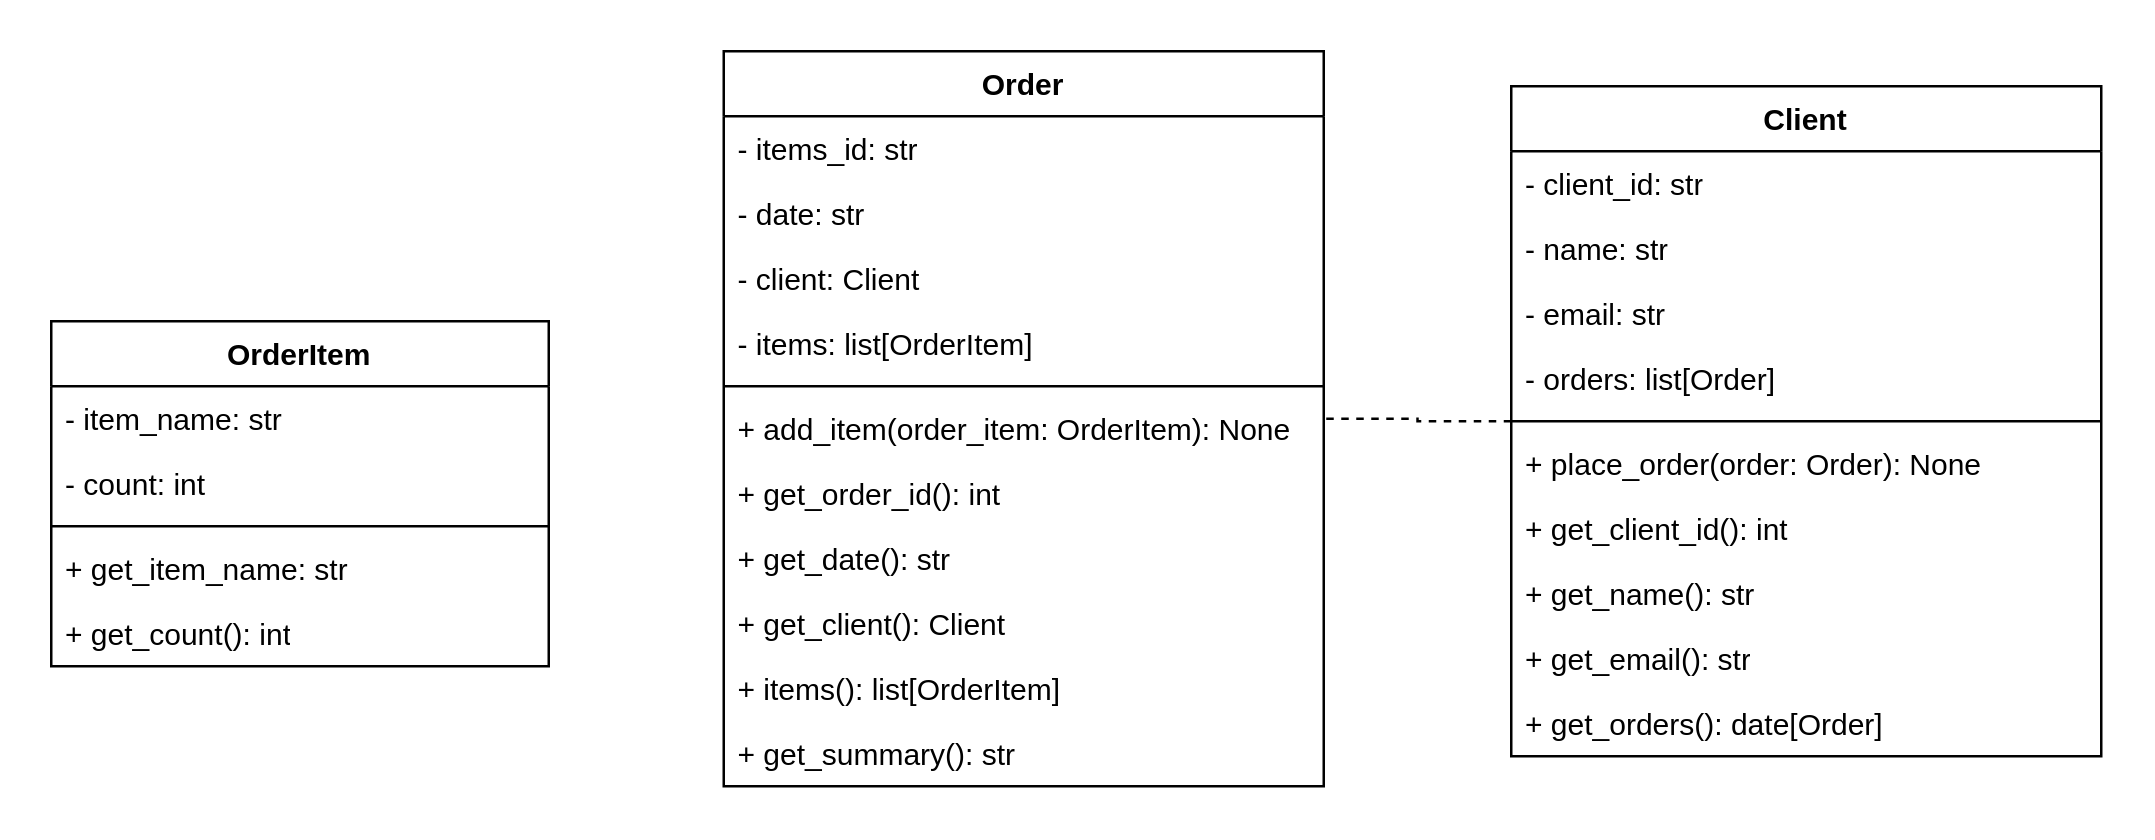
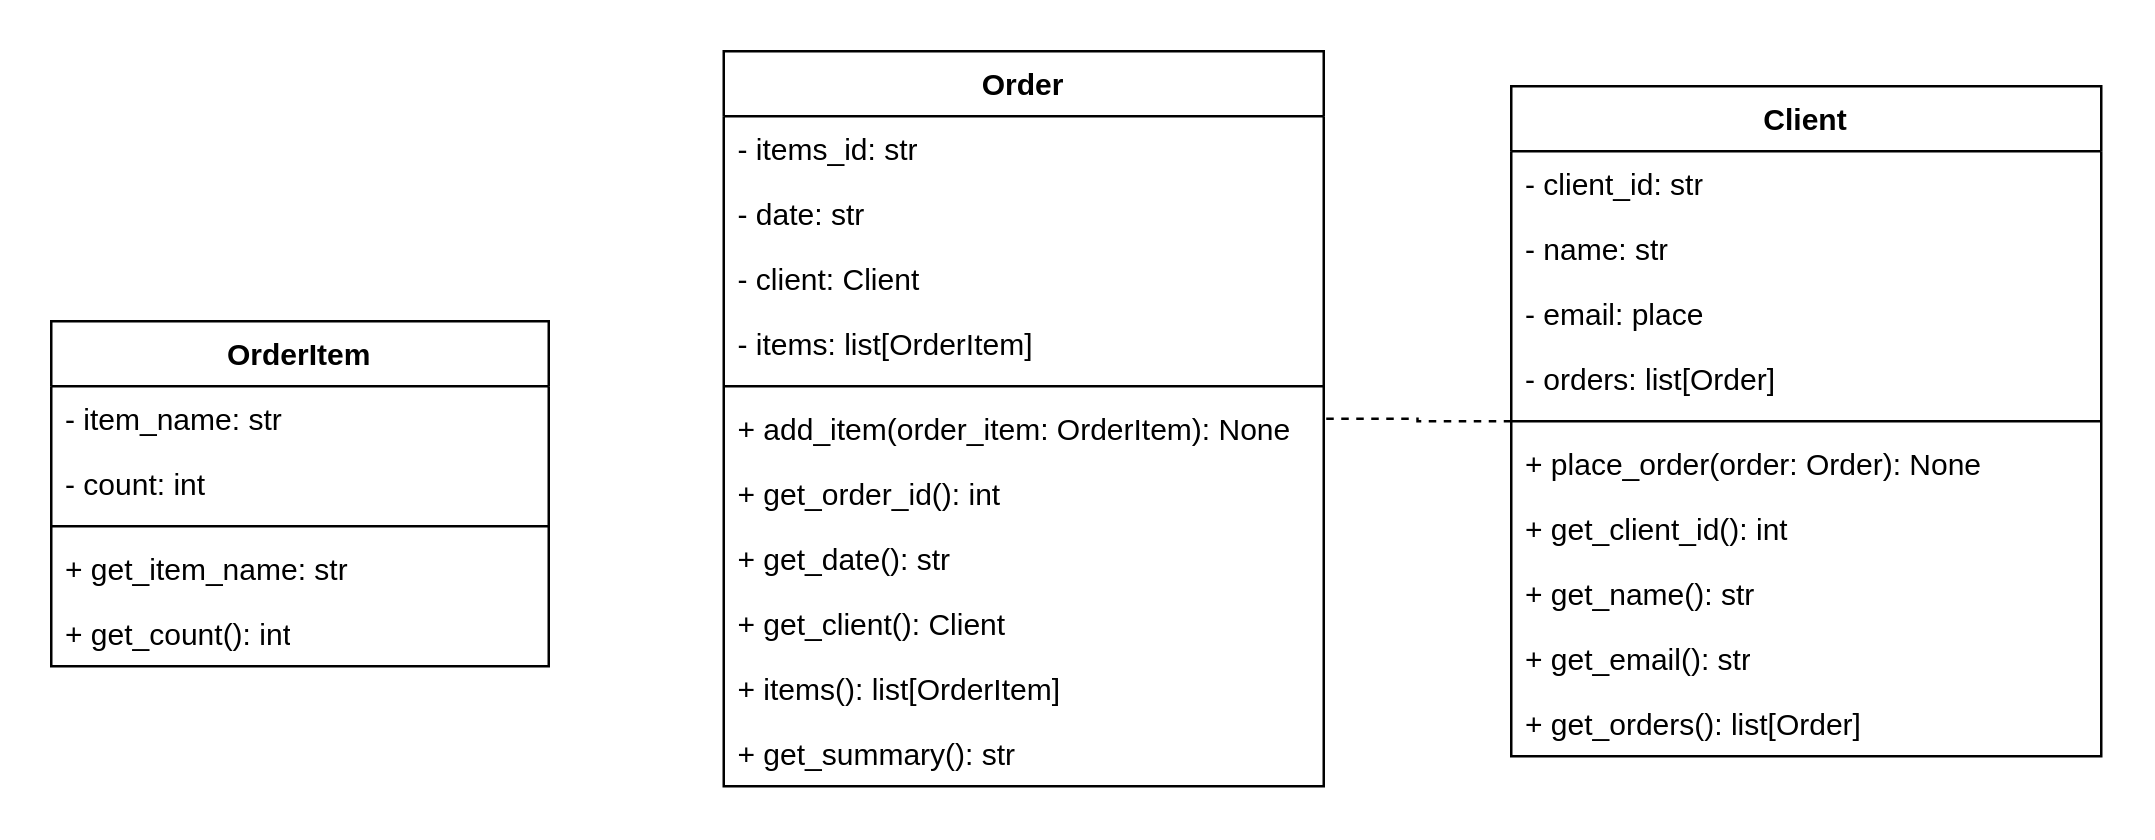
  <mxCell id="0" />
  <mxCell id="1" parent="0" />
  <mxCell id="2" value="Order" style="swimlane;fontStyle=1;align=center;verticalAlign=top;childLayout=stackLayout;horizontal=1;startSize=26;horizontalStack=0;resizeParent=1;resizeParentMax=0;resizeLast=0;collapsible=1;marginBottom=0;whiteSpace=wrap;html=1;" parent="1" vertex="1"><mxGeometry x="289" y="20" width="240" height="294" as="geometry" /></mxCell>
  <mxCell id="3" value="-&amp;nbsp;items_id: str" style="text;strokeColor=none;fillColor=none;align=left;verticalAlign=top;spacingLeft=4;spacingRight=4;overflow=hidden;rotatable=0;points=[[0,0.5],[1,0.5]];portConstraint=eastwest;whiteSpace=wrap;html=1;" parent="2" vertex="1"><mxGeometry y="26" width="240" height="26" as="geometry" /></mxCell>
  <mxCell id="4" value="- date: str" style="text;strokeColor=none;fillColor=none;align=left;verticalAlign=top;spacingLeft=4;spacingRight=4;overflow=hidden;rotatable=0;points=[[0,0.5],[1,0.5]];portConstraint=eastwest;whiteSpace=wrap;html=1;" parent="2" vertex="1"><mxGeometry y="52" width="240" height="26" as="geometry" /></mxCell>
  <mxCell id="5" value="- client: Client" style="text;strokeColor=none;fillColor=none;align=left;verticalAlign=top;spacingLeft=4;spacingRight=4;overflow=hidden;rotatable=0;points=[[0,0.5],[1,0.5]];portConstraint=eastwest;whiteSpace=wrap;html=1;" parent="2" vertex="1"><mxGeometry y="78" width="240" height="26" as="geometry" /></mxCell>
  <mxCell id="6" value="-&amp;nbsp;items: list[OrderItem]" style="text;strokeColor=none;fillColor=none;align=left;verticalAlign=top;spacingLeft=4;spacingRight=4;overflow=hidden;rotatable=0;points=[[0,0.5],[1,0.5]];portConstraint=eastwest;whiteSpace=wrap;html=1;" vertex="1" parent="2"><mxGeometry y="104" width="240" height="26" as="geometry" /></mxCell>
  <mxCell id="7" value="" style="line;strokeWidth=1;fillColor=none;align=left;verticalAlign=middle;spacingTop=-1;spacingLeft=3;spacingRight=3;rotatable=0;labelPosition=right;points=[];portConstraint=eastwest;strokeColor=inherit;" parent="2" vertex="1"><mxGeometry y="130" width="240" height="8" as="geometry" /></mxCell>
  <mxCell id="8" value="+&amp;nbsp;add_item(order_item: OrderItem): None" style="text;strokeColor=none;fillColor=none;align=left;verticalAlign=top;spacingLeft=4;spacingRight=4;overflow=hidden;rotatable=0;points=[[0,0.5],[1,0.5]];portConstraint=eastwest;whiteSpace=wrap;html=1;" parent="2" vertex="1"><mxGeometry y="138" width="240" height="26" as="geometry" /></mxCell>
  <mxCell id="9" value="+ get_order_id(): int" style="text;strokeColor=none;fillColor=none;align=left;verticalAlign=top;spacingLeft=4;spacingRight=4;overflow=hidden;rotatable=0;points=[[0,0.5],[1,0.5]];portConstraint=eastwest;whiteSpace=wrap;html=1;" vertex="1" parent="2"><mxGeometry y="164" width="240" height="26" as="geometry" /></mxCell>
  <mxCell id="10" value="+ get_date(): str" style="text;strokeColor=none;fillColor=none;align=left;verticalAlign=top;spacingLeft=4;spacingRight=4;overflow=hidden;rotatable=0;points=[[0,0.5],[1,0.5]];portConstraint=eastwest;whiteSpace=wrap;html=1;" vertex="1" parent="2"><mxGeometry y="190" width="240" height="26" as="geometry" /></mxCell>
  <mxCell id="11" value="+ get_client(): Client" style="text;strokeColor=none;fillColor=none;align=left;verticalAlign=top;spacingLeft=4;spacingRight=4;overflow=hidden;rotatable=0;points=[[0,0.5],[1,0.5]];portConstraint=eastwest;whiteSpace=wrap;html=1;" vertex="1" parent="2"><mxGeometry y="216" width="240" height="26" as="geometry" /></mxCell>
  <mxCell id="12" value="+ items(): list[OrderItem]" style="text;strokeColor=none;fillColor=none;align=left;verticalAlign=top;spacingLeft=4;spacingRight=4;overflow=hidden;rotatable=0;points=[[0,0.5],[1,0.5]];portConstraint=eastwest;whiteSpace=wrap;html=1;" vertex="1" parent="2"><mxGeometry y="242" width="240" height="26" as="geometry" /></mxCell>
  <mxCell id="13" value="+&amp;nbsp;get_summary(): str" style="text;strokeColor=none;fillColor=none;align=left;verticalAlign=top;spacingLeft=4;spacingRight=4;overflow=hidden;rotatable=0;points=[[0,0.5],[1,0.5]];portConstraint=eastwest;whiteSpace=wrap;html=1;" parent="2" vertex="1"><mxGeometry y="268" width="240" height="26" as="geometry" /></mxCell>
  <mxCell id="14" style="edgeStyle=orthogonalEdgeStyle;rounded=0;orthogonalLoop=1;jettySize=auto;html=1;endArrow=none;endFill=0;dashed=1;" edge="1" parent="1" source="15" target="2"><mxGeometry relative="1" as="geometry" /></mxCell>
  <mxCell id="15" value="Client" style="swimlane;fontStyle=1;align=center;verticalAlign=top;childLayout=stackLayout;horizontal=1;startSize=26;horizontalStack=0;resizeParent=1;resizeParentMax=0;resizeLast=0;collapsible=1;marginBottom=0;whiteSpace=wrap;html=1;" parent="1" vertex="1"><mxGeometry x="604" y="34" width="236" height="268" as="geometry" /></mxCell>
  <mxCell id="16" value="-&amp;nbsp;client_id: str" style="text;strokeColor=none;fillColor=none;align=left;verticalAlign=top;spacingLeft=4;spacingRight=4;overflow=hidden;rotatable=0;points=[[0,0.5],[1,0.5]];portConstraint=eastwest;whiteSpace=wrap;html=1;" parent="15" vertex="1"><mxGeometry y="26" width="236" height="26" as="geometry" /></mxCell>
  <mxCell id="17" value="- name: str" style="text;strokeColor=none;fillColor=none;align=left;verticalAlign=top;spacingLeft=4;spacingRight=4;overflow=hidden;rotatable=0;points=[[0,0.5],[1,0.5]];portConstraint=eastwest;whiteSpace=wrap;html=1;" parent="15" vertex="1"><mxGeometry y="52" width="236" height="26" as="geometry" /></mxCell>
- <mxCell id="18" value="-&amp;nbsp;email: str" style="text;strokeColor=none;fillColor=none;align=left;verticalAlign=top;spacingLeft=4;spacingRight=4;overflow=hidden;rotatable=0;points=[[0,0.5],[1,0.5]];portConstraint=eastwest;whiteSpace=wrap;html=1;" parent="15" vertex="1"><mxGeometry y="78" width="236" height="26" as="geometry" /></mxCell>
+ <mxCell id="18" value="-&amp;nbsp;email: place" style="text;strokeColor=none;fillColor=none;align=left;verticalAlign=top;spacingLeft=4;spacingRight=4;overflow=hidden;rotatable=0;points=[[0,0.5],[1,0.5]];portConstraint=eastwest;whiteSpace=wrap;html=1;" parent="15" vertex="1"><mxGeometry y="78" width="236" height="26" as="geometry" /></mxCell>
  <mxCell id="19" value="-&amp;nbsp;orders: list[Order]" style="text;strokeColor=none;fillColor=none;align=left;verticalAlign=top;spacingLeft=4;spacingRight=4;overflow=hidden;rotatable=0;points=[[0,0.5],[1,0.5]];portConstraint=eastwest;whiteSpace=wrap;html=1;" vertex="1" parent="15"><mxGeometry y="104" width="236" height="26" as="geometry" /></mxCell>
  <mxCell id="20" value="" style="line;strokeWidth=1;fillColor=none;align=left;verticalAlign=middle;spacingTop=-1;spacingLeft=3;spacingRight=3;rotatable=0;labelPosition=right;points=[];portConstraint=eastwest;strokeColor=inherit;" parent="15" vertex="1"><mxGeometry y="130" width="236" height="8" as="geometry" /></mxCell>
  <mxCell id="21" value="+&amp;nbsp;place_order(order: Order): None" style="text;strokeColor=none;fillColor=none;align=left;verticalAlign=top;spacingLeft=4;spacingRight=4;overflow=hidden;rotatable=0;points=[[0,0.5],[1,0.5]];portConstraint=eastwest;whiteSpace=wrap;html=1;" parent="15" vertex="1"><mxGeometry y="138" width="236" height="26" as="geometry" /></mxCell>
  <mxCell id="22" value="+ get_client_id(): int" style="text;strokeColor=none;fillColor=none;align=left;verticalAlign=top;spacingLeft=4;spacingRight=4;overflow=hidden;rotatable=0;points=[[0,0.5],[1,0.5]];portConstraint=eastwest;whiteSpace=wrap;html=1;" vertex="1" parent="15"><mxGeometry y="164" width="236" height="26" as="geometry" /></mxCell>
  <mxCell id="23" value="+ get_name(): str" style="text;strokeColor=none;fillColor=none;align=left;verticalAlign=top;spacingLeft=4;spacingRight=4;overflow=hidden;rotatable=0;points=[[0,0.5],[1,0.5]];portConstraint=eastwest;whiteSpace=wrap;html=1;" vertex="1" parent="15"><mxGeometry y="190" width="236" height="26" as="geometry" /></mxCell>
  <mxCell id="24" value="+ get_email(): str" style="text;strokeColor=none;fillColor=none;align=left;verticalAlign=top;spacingLeft=4;spacingRight=4;overflow=hidden;rotatable=0;points=[[0,0.5],[1,0.5]];portConstraint=eastwest;whiteSpace=wrap;html=1;" vertex="1" parent="15"><mxGeometry y="216" width="236" height="26" as="geometry" /></mxCell>
- <mxCell id="25" value="+&amp;nbsp;get_orders(): date[Order]" style="text;strokeColor=none;fillColor=none;align=left;verticalAlign=top;spacingLeft=4;spacingRight=4;overflow=hidden;rotatable=0;points=[[0,0.5],[1,0.5]];portConstraint=eastwest;whiteSpace=wrap;html=1;" parent="15" vertex="1"><mxGeometry y="242" width="236" height="26" as="geometry" /></mxCell>
+ <mxCell id="25" value="+&amp;nbsp;get_orders(): list[Order]" style="text;strokeColor=none;fillColor=none;align=left;verticalAlign=top;spacingLeft=4;spacingRight=4;overflow=hidden;rotatable=0;points=[[0,0.5],[1,0.5]];portConstraint=eastwest;whiteSpace=wrap;html=1;" parent="15" vertex="1"><mxGeometry y="242" width="236" height="26" as="geometry" /></mxCell>
  <mxCell id="26" value="OrderItem" style="swimlane;fontStyle=1;align=center;verticalAlign=top;childLayout=stackLayout;horizontal=1;startSize=26;horizontalStack=0;resizeParent=1;resizeParentMax=0;resizeLast=0;collapsible=1;marginBottom=0;whiteSpace=wrap;html=1;" vertex="1" parent="1"><mxGeometry x="20" y="128" width="199" height="138" as="geometry" /></mxCell>
  <mxCell id="27" value="-&amp;nbsp;item_name: str" style="text;strokeColor=none;fillColor=none;align=left;verticalAlign=top;spacingLeft=4;spacingRight=4;overflow=hidden;rotatable=0;points=[[0,0.5],[1,0.5]];portConstraint=eastwest;whiteSpace=wrap;html=1;" vertex="1" parent="26"><mxGeometry y="26" width="199" height="26" as="geometry" /></mxCell>
  <mxCell id="28" value="- count: int" style="text;strokeColor=none;fillColor=none;align=left;verticalAlign=top;spacingLeft=4;spacingRight=4;overflow=hidden;rotatable=0;points=[[0,0.5],[1,0.5]];portConstraint=eastwest;whiteSpace=wrap;html=1;" vertex="1" parent="26"><mxGeometry y="52" width="199" height="26" as="geometry" /></mxCell>
  <mxCell id="29" value="" style="line;strokeWidth=1;fillColor=none;align=left;verticalAlign=middle;spacingTop=-1;spacingLeft=3;spacingRight=3;rotatable=0;labelPosition=right;points=[];portConstraint=eastwest;strokeColor=inherit;" vertex="1" parent="26"><mxGeometry y="78" width="199" height="8" as="geometry" /></mxCell>
  <mxCell id="30" value="+ get_item_name: str" style="text;strokeColor=none;fillColor=none;align=left;verticalAlign=top;spacingLeft=4;spacingRight=4;overflow=hidden;rotatable=0;points=[[0,0.5],[1,0.5]];portConstraint=eastwest;whiteSpace=wrap;html=1;" vertex="1" parent="26"><mxGeometry y="86" width="199" height="26" as="geometry" /></mxCell>
  <mxCell id="31" value="+ get_count(): int" style="text;strokeColor=none;fillColor=none;align=left;verticalAlign=top;spacingLeft=4;spacingRight=4;overflow=hidden;rotatable=0;points=[[0,0.5],[1,0.5]];portConstraint=eastwest;whiteSpace=wrap;html=1;" vertex="1" parent="26"><mxGeometry y="112" width="199" height="26" as="geometry" /></mxCell>
